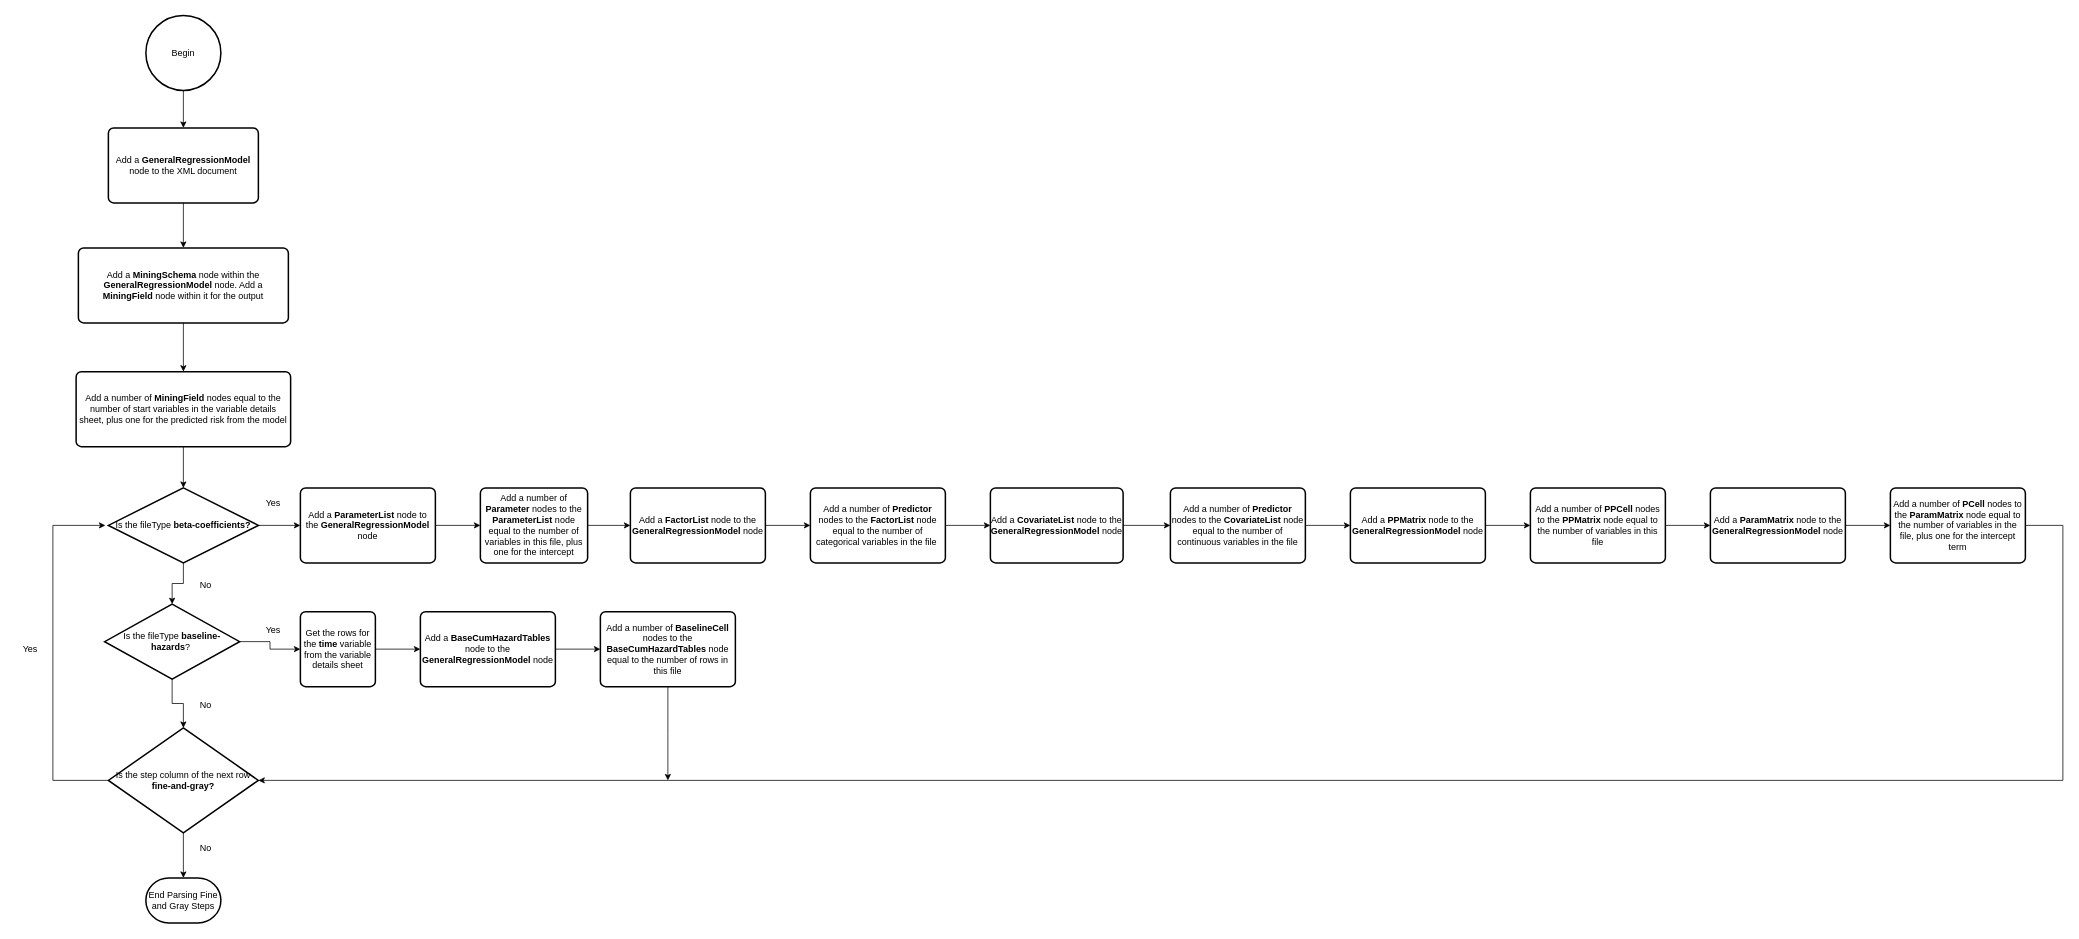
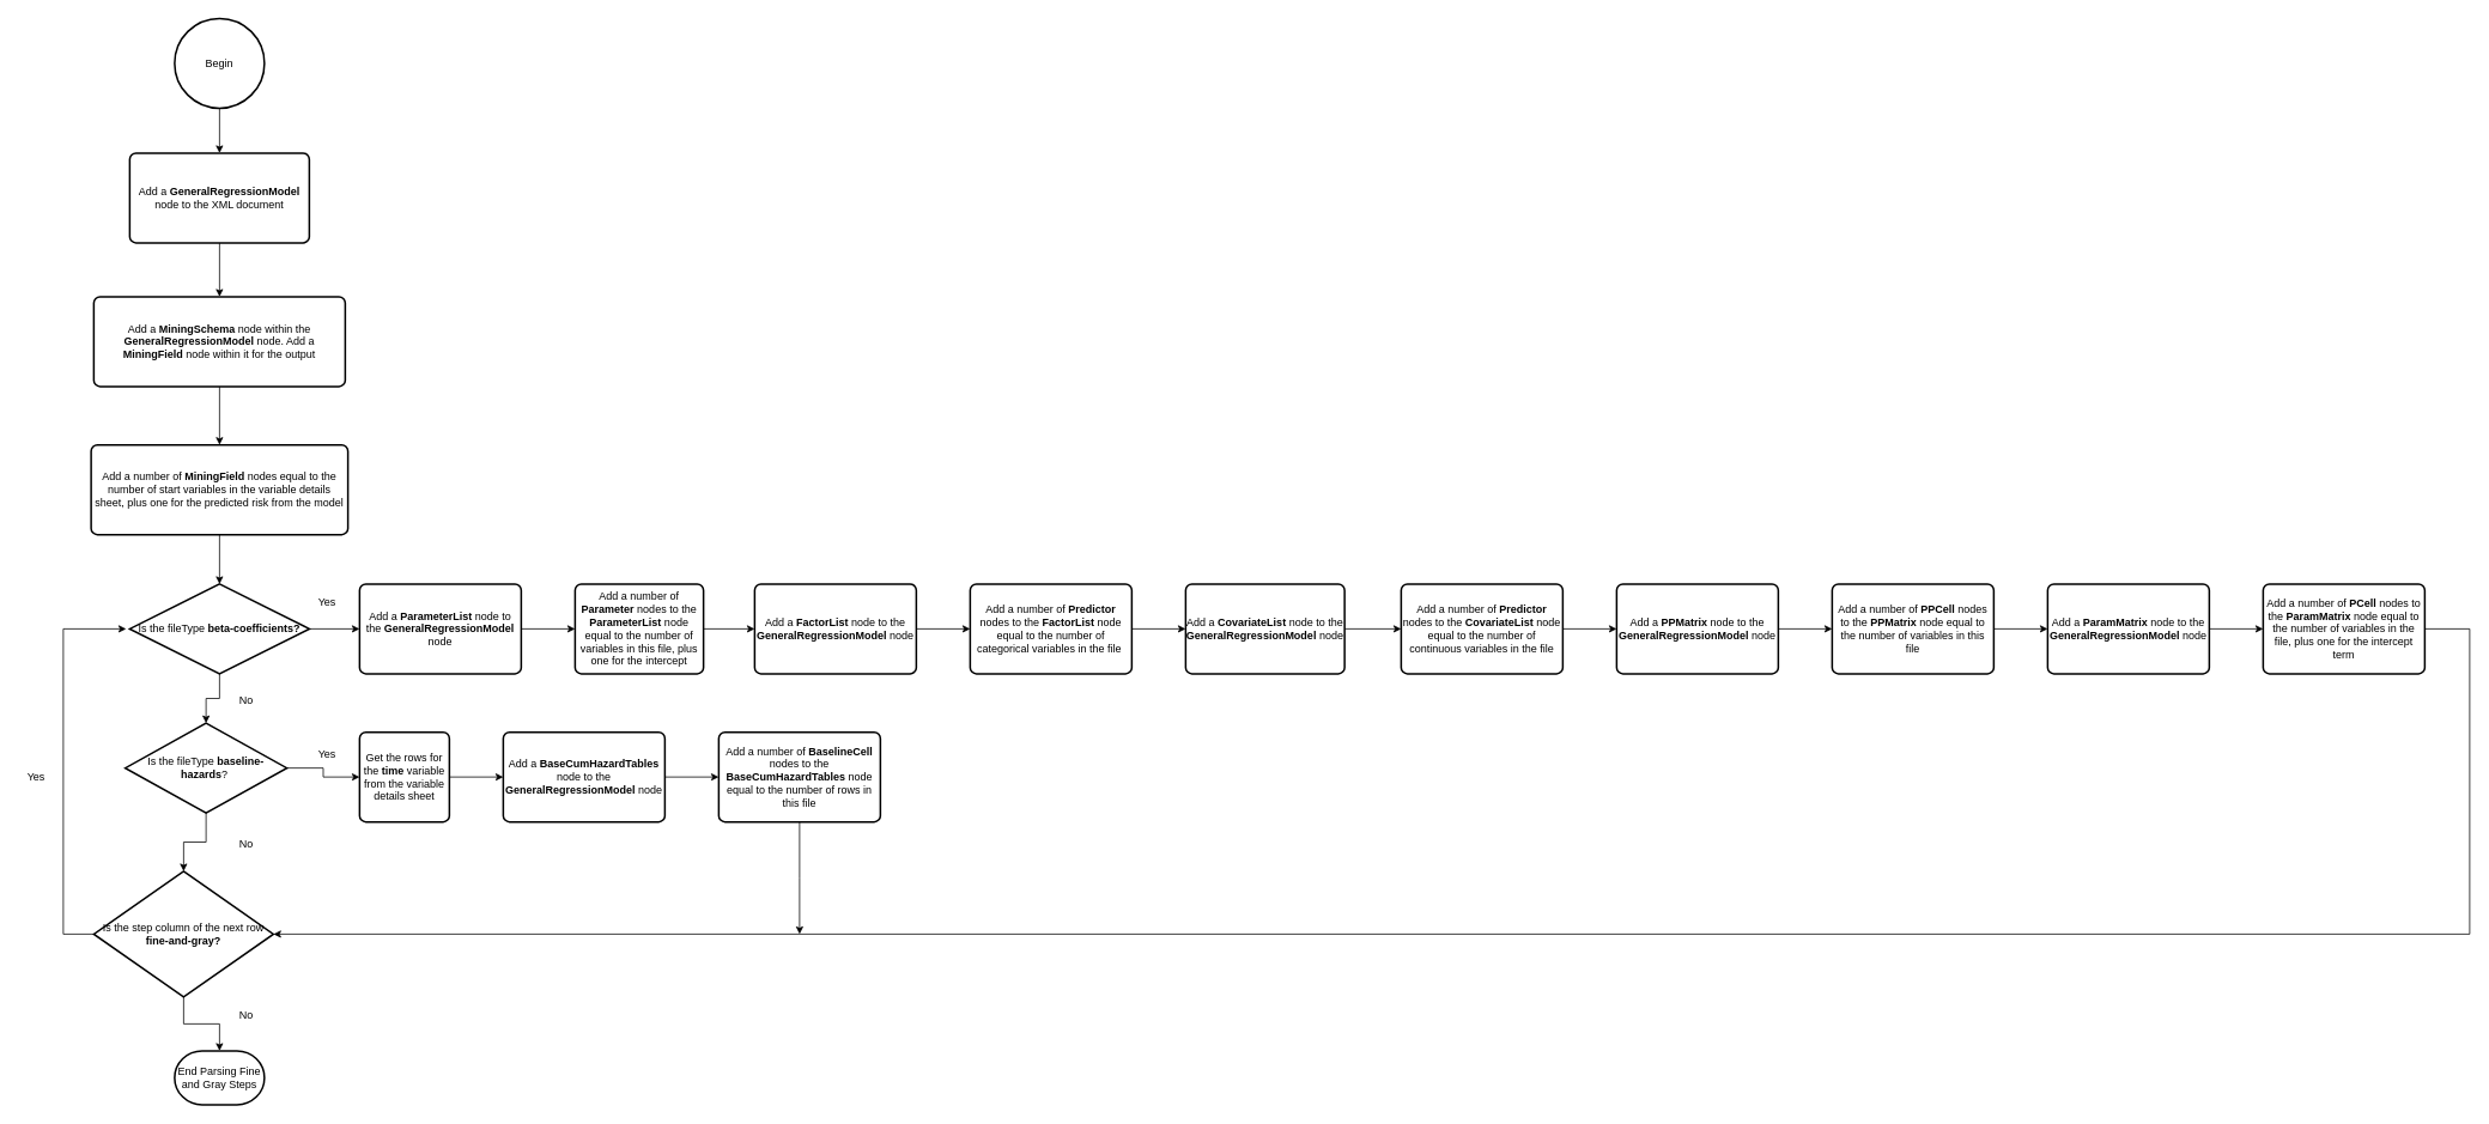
  <mxCell id="0" />
  <mxCell id="1" parent="0" />
  <mxCell id="2" value="" style="edgeStyle=orthogonalEdgeStyle;rounded=0;orthogonalLoop=1;jettySize=auto;html=1;" edge="1" parent="1" source="3" target="5"><mxGeometry relative="1" as="geometry" /></mxCell>
  <mxCell id="3" value="Begin" style="strokeWidth=2;html=1;shape=mxgraph.flowchart.start_2;whiteSpace=wrap;" vertex="1" parent="1"><mxGeometry x="194" y="20" width="100" height="100" as="geometry" /></mxCell>
  <mxCell id="4" value="" style="edgeStyle=orthogonalEdgeStyle;rounded=0;orthogonalLoop=1;jettySize=auto;html=1;" edge="1" parent="1" source="5" target="49"><mxGeometry relative="1" as="geometry" /></mxCell>
  <mxCell id="5" value="Add a &lt;b&gt;GeneralRegressionModel &lt;/b&gt;node to the XML document" style="rounded=1;whiteSpace=wrap;html=1;absoluteArcSize=1;arcSize=14;strokeWidth=2;" vertex="1" parent="1"><mxGeometry x="144" y="170" width="200" height="100" as="geometry" /></mxCell>
  <mxCell id="6" value="" style="edgeStyle=orthogonalEdgeStyle;rounded=0;orthogonalLoop=1;jettySize=auto;html=1;" edge="1" parent="1" source="8" target="31"><mxGeometry relative="1" as="geometry" /></mxCell>
  <mxCell id="7" value="" style="edgeStyle=orthogonalEdgeStyle;rounded=0;orthogonalLoop=1;jettySize=auto;html=1;" edge="1" parent="1" source="8" target="10"><mxGeometry relative="1" as="geometry" /></mxCell>
  <mxCell id="8" value="Is the fileType &lt;b&gt;beta-coefficients?&lt;/b&gt;" style="strokeWidth=2;html=1;shape=mxgraph.flowchart.decision;whiteSpace=wrap;" vertex="1" parent="1"><mxGeometry x="144" y="650" width="200" height="100" as="geometry" /></mxCell>
  <mxCell id="9" value="" style="edgeStyle=orthogonalEdgeStyle;rounded=0;orthogonalLoop=1;jettySize=auto;html=1;" edge="1" parent="1" source="10" target="12"><mxGeometry relative="1" as="geometry" /></mxCell>
  <mxCell id="10" value="Add a &lt;b&gt;ParameterList &lt;/b&gt;node to the &lt;b&gt;GeneralRegressionModel &lt;/b&gt;node" style="rounded=1;whiteSpace=wrap;html=1;absoluteArcSize=1;arcSize=14;strokeWidth=2;" vertex="1" parent="1"><mxGeometry x="400" y="650" width="180" height="100" as="geometry" /></mxCell>
  <mxCell id="11" value="" style="edgeStyle=orthogonalEdgeStyle;rounded=0;orthogonalLoop=1;jettySize=auto;html=1;" edge="1" parent="1" source="12" target="14"><mxGeometry relative="1" as="geometry" /></mxCell>
  <mxCell id="12" value="Add a number of &lt;b&gt;Parameter &lt;/b&gt;nodes to the &lt;b&gt;ParameterList &lt;/b&gt;node equal to the number of variables in this file, plus one for the intercept" style="rounded=1;whiteSpace=wrap;html=1;absoluteArcSize=1;arcSize=14;strokeWidth=2;" vertex="1" parent="1"><mxGeometry x="640" y="650" width="143" height="100" as="geometry" /></mxCell>
  <mxCell id="13" value="" style="edgeStyle=orthogonalEdgeStyle;rounded=0;orthogonalLoop=1;jettySize=auto;html=1;" edge="1" parent="1" source="14" target="16"><mxGeometry relative="1" as="geometry" /></mxCell>
  <mxCell id="14" value="Add a &lt;b&gt;FactorList &lt;/b&gt;node to the &lt;b&gt;GeneralRegressionModel &lt;/b&gt;node" style="rounded=1;whiteSpace=wrap;html=1;absoluteArcSize=1;arcSize=14;strokeWidth=2;" vertex="1" parent="1"><mxGeometry x="840" y="650" width="180" height="100" as="geometry" /></mxCell>
  <mxCell id="15" value="" style="edgeStyle=orthogonalEdgeStyle;rounded=0;orthogonalLoop=1;jettySize=auto;html=1;" edge="1" parent="1" source="16" target="18"><mxGeometry relative="1" as="geometry" /></mxCell>
  <mxCell id="16" value="Add a number of&amp;nbsp;&lt;b&gt;Predictor &lt;/b&gt;nodes to the &lt;b&gt;FactorList &lt;/b&gt;node equal to the number of categorical variables in the file&amp;nbsp;" style="rounded=1;whiteSpace=wrap;html=1;absoluteArcSize=1;arcSize=14;strokeWidth=2;" vertex="1" parent="1"><mxGeometry x="1080" y="650" width="180" height="100" as="geometry" /></mxCell>
  <mxCell id="17" value="" style="edgeStyle=orthogonalEdgeStyle;rounded=0;orthogonalLoop=1;jettySize=auto;html=1;" edge="1" parent="1" source="18" target="20"><mxGeometry relative="1" as="geometry" /></mxCell>
  <mxCell id="18" value="Add a &lt;b&gt;CovariateList &lt;/b&gt;node to the &lt;b&gt;GeneralRegressionModel &lt;/b&gt;node" style="rounded=1;whiteSpace=wrap;html=1;absoluteArcSize=1;arcSize=14;strokeWidth=2;" vertex="1" parent="1"><mxGeometry x="1320" y="650" width="177" height="100" as="geometry" /></mxCell>
  <mxCell id="19" value="" style="edgeStyle=orthogonalEdgeStyle;rounded=0;orthogonalLoop=1;jettySize=auto;html=1;" edge="1" parent="1" source="20" target="22"><mxGeometry relative="1" as="geometry" /></mxCell>
  <mxCell id="20" value="Add a number of &lt;b&gt;Predictor &lt;/b&gt;nodes to the &lt;b&gt;CovariateList &lt;/b&gt;node equal to the number of continuous variables in the file" style="rounded=1;whiteSpace=wrap;html=1;absoluteArcSize=1;arcSize=14;strokeWidth=2;" vertex="1" parent="1"><mxGeometry x="1560" y="650" width="180" height="100" as="geometry" /></mxCell>
  <mxCell id="21" value="" style="edgeStyle=orthogonalEdgeStyle;rounded=0;orthogonalLoop=1;jettySize=auto;html=1;" edge="1" parent="1" source="22" target="24"><mxGeometry relative="1" as="geometry" /></mxCell>
  <mxCell id="22" value="Add a &lt;b&gt;PPMatrix &lt;/b&gt;node to the &lt;b&gt;GeneralRegressionModel &lt;/b&gt;node" style="rounded=1;whiteSpace=wrap;html=1;absoluteArcSize=1;arcSize=14;strokeWidth=2;" vertex="1" parent="1"><mxGeometry x="1800" y="650" width="180" height="100" as="geometry" /></mxCell>
  <mxCell id="23" value="" style="edgeStyle=orthogonalEdgeStyle;rounded=0;orthogonalLoop=1;jettySize=auto;html=1;" edge="1" parent="1" source="24" target="26"><mxGeometry relative="1" as="geometry" /></mxCell>
  <mxCell id="24" value="Add a number of &lt;b&gt;PPCell &lt;/b&gt;nodes to the &lt;b&gt;PPMatrix &lt;/b&gt;node equal to the number of variables in this file" style="rounded=1;whiteSpace=wrap;html=1;absoluteArcSize=1;arcSize=14;strokeWidth=2;" vertex="1" parent="1"><mxGeometry x="2040" y="650" width="180" height="100" as="geometry" /></mxCell>
  <mxCell id="25" value="" style="edgeStyle=orthogonalEdgeStyle;rounded=0;orthogonalLoop=1;jettySize=auto;html=1;" edge="1" parent="1" source="26" target="28"><mxGeometry relative="1" as="geometry" /></mxCell>
  <mxCell id="26" value="Add a &lt;b&gt;ParamMatrix &lt;/b&gt;node to the &lt;b&gt;GeneralRegressionModel &lt;/b&gt;node" style="rounded=1;whiteSpace=wrap;html=1;absoluteArcSize=1;arcSize=14;strokeWidth=2;" vertex="1" parent="1"><mxGeometry x="2280" y="650" width="180" height="100" as="geometry" /></mxCell>
  <mxCell id="27" style="edgeStyle=orthogonalEdgeStyle;rounded=0;orthogonalLoop=1;jettySize=auto;html=1;entryX=1;entryY=0.5;entryDx=0;entryDy=0;entryPerimeter=0;" edge="1" parent="1" source="28" target="40"><mxGeometry relative="1" as="geometry"><Array as="points"><mxPoint x="2750" y="700" /><mxPoint x="2750" y="1040" /></Array></mxGeometry></mxCell>
  <mxCell id="28" value="Add a number of &lt;b&gt;PCell &lt;/b&gt;nodes to the &lt;b&gt;ParamMatrix&lt;/b&gt;&amp;nbsp;node equal to the number of variables in the file, plus one for the intercept term" style="rounded=1;whiteSpace=wrap;html=1;absoluteArcSize=1;arcSize=14;strokeWidth=2;" vertex="1" parent="1"><mxGeometry x="2520" y="650" width="180" height="100" as="geometry" /></mxCell>
  <mxCell id="29" value="" style="edgeStyle=orthogonalEdgeStyle;rounded=0;orthogonalLoop=1;jettySize=auto;html=1;" edge="1" parent="1" source="31" target="40"><mxGeometry relative="1" as="geometry" /></mxCell>
  <mxCell id="30" value="" style="edgeStyle=orthogonalEdgeStyle;rounded=0;orthogonalLoop=1;jettySize=auto;html=1;" edge="1" parent="1" source="31" target="33"><mxGeometry relative="1" as="geometry" /></mxCell>
  <mxCell id="31" value="Is the fileType &lt;b&gt;baseline-hazards&lt;/b&gt;?&amp;nbsp;" style="strokeWidth=2;html=1;shape=mxgraph.flowchart.decision;whiteSpace=wrap;" vertex="1" parent="1"><mxGeometry x="139" y="805" width="180" height="100" as="geometry" /></mxCell>
  <mxCell id="32" value="" style="edgeStyle=orthogonalEdgeStyle;rounded=0;orthogonalLoop=1;jettySize=auto;html=1;" edge="1" parent="1" source="33" target="35"><mxGeometry relative="1" as="geometry" /></mxCell>
  <mxCell id="33" value="Get the rows for the &lt;b&gt;time&lt;/b&gt;&amp;nbsp;variable from the variable details sheet" style="rounded=1;whiteSpace=wrap;html=1;absoluteArcSize=1;arcSize=14;strokeWidth=2;" vertex="1" parent="1"><mxGeometry x="400" y="815" width="100" height="100" as="geometry" /></mxCell>
  <mxCell id="34" value="" style="edgeStyle=orthogonalEdgeStyle;rounded=0;orthogonalLoop=1;jettySize=auto;html=1;" edge="1" parent="1" source="35" target="37"><mxGeometry relative="1" as="geometry" /></mxCell>
  <mxCell id="35" value="Add a &lt;b&gt;BaseCumHazardTables &lt;/b&gt;node to the &lt;b&gt;GeneralRegressionModel &lt;/b&gt;node" style="rounded=1;whiteSpace=wrap;html=1;absoluteArcSize=1;arcSize=14;strokeWidth=2;" vertex="1" parent="1"><mxGeometry x="560" y="815" width="180" height="100" as="geometry" /></mxCell>
  <mxCell id="36" style="edgeStyle=orthogonalEdgeStyle;rounded=0;orthogonalLoop=1;jettySize=auto;html=1;" edge="1" parent="1" source="37"><mxGeometry relative="1" as="geometry"><mxPoint x="890" y="1040" as="targetPoint" /></mxGeometry></mxCell>
  <mxCell id="37" value="Add a number of &lt;b&gt;BaselineCell &lt;/b&gt;nodes to the &lt;b&gt;BaseCumHazardTables&lt;/b&gt;&amp;nbsp;node equal to the number of rows in this file" style="rounded=1;whiteSpace=wrap;html=1;absoluteArcSize=1;arcSize=14;strokeWidth=2;" vertex="1" parent="1"><mxGeometry x="800" y="815" width="180" height="100" as="geometry" /></mxCell>
  <mxCell id="38" value="" style="edgeStyle=orthogonalEdgeStyle;rounded=0;orthogonalLoop=1;jettySize=auto;html=1;" edge="1" parent="1" source="40" target="41"><mxGeometry relative="1" as="geometry" /></mxCell>
  <mxCell id="39" style="edgeStyle=orthogonalEdgeStyle;rounded=0;orthogonalLoop=1;jettySize=auto;html=1;" edge="1" parent="1" source="40"><mxGeometry relative="1" as="geometry"><mxPoint x="140" y="700" as="targetPoint" /><Array as="points"><mxPoint x="70" y="1040" /><mxPoint x="70" y="700" /></Array></mxGeometry></mxCell>
- <mxCell id="40" value="Is the step column of the next row &lt;b&gt;fine-and-gray?&lt;/b&gt;" style="strokeWidth=2;html=1;shape=mxgraph.flowchart.decision;whiteSpace=wrap;" vertex="1" parent="1"><mxGeometry x="144" y="970" width="200" height="140" as="geometry" /></mxCell>
+ <mxCell id="40" value="Is the step column of the next row &lt;b&gt;fine-and-gray?&lt;/b&gt;" style="strokeWidth=2;html=1;shape=mxgraph.flowchart.decision;whiteSpace=wrap;" vertex="1" parent="1"><mxGeometry x="104" y="970" width="200" height="140" as="geometry" /></mxCell>
  <mxCell id="41" value="End Parsing Fine and Gray Steps" style="strokeWidth=2;html=1;shape=mxgraph.flowchart.terminator;whiteSpace=wrap;" vertex="1" parent="1"><mxGeometry x="194" y="1170" width="100" height="60" as="geometry" /></mxCell>
  <mxCell id="42" value="Yes" style="text;html=1;strokeColor=none;fillColor=none;align=center;verticalAlign=middle;whiteSpace=wrap;rounded=0;" vertex="1" parent="1"><mxGeometry x="344" y="660" width="40" height="20" as="geometry" /></mxCell>
  <mxCell id="43" value="Yes" style="text;html=1;strokeColor=none;fillColor=none;align=center;verticalAlign=middle;whiteSpace=wrap;rounded=0;" vertex="1" parent="1"><mxGeometry x="344" y="830" width="40" height="20" as="geometry" /></mxCell>
  <mxCell id="44" value="No" style="text;html=1;strokeColor=none;fillColor=none;align=center;verticalAlign=middle;whiteSpace=wrap;rounded=0;" vertex="1" parent="1"><mxGeometry x="254" y="770" width="40" height="20" as="geometry" /></mxCell>
  <mxCell id="45" value="No" style="text;html=1;strokeColor=none;fillColor=none;align=center;verticalAlign=middle;whiteSpace=wrap;rounded=0;" vertex="1" parent="1"><mxGeometry x="254" y="930" width="40" height="20" as="geometry" /></mxCell>
  <mxCell id="46" value="No" style="text;html=1;strokeColor=none;fillColor=none;align=center;verticalAlign=middle;whiteSpace=wrap;rounded=0;" vertex="1" parent="1"><mxGeometry x="254" y="1120" width="40" height="20" as="geometry" /></mxCell>
  <mxCell id="47" value="Yes" style="text;html=1;strokeColor=none;fillColor=none;align=center;verticalAlign=middle;whiteSpace=wrap;rounded=0;" vertex="1" parent="1"><mxGeometry x="20" y="855" width="40" height="20" as="geometry" /></mxCell>
  <mxCell id="48" value="" style="edgeStyle=orthogonalEdgeStyle;rounded=0;orthogonalLoop=1;jettySize=auto;html=1;" edge="1" parent="1" source="49" target="51"><mxGeometry relative="1" as="geometry" /></mxCell>
  <mxCell id="49" value="Add a &lt;b&gt;MiningSchema &lt;/b&gt;node within the &lt;b&gt;GeneralRegressionModel &lt;/b&gt;node. Add a &lt;b&gt;MiningField &lt;/b&gt;node within it for the output" style="rounded=1;whiteSpace=wrap;html=1;absoluteArcSize=1;arcSize=14;strokeWidth=2;" vertex="1" parent="1"><mxGeometry x="104" y="330" width="280" height="100" as="geometry" /></mxCell>
  <mxCell id="50" value="" style="edgeStyle=orthogonalEdgeStyle;rounded=0;orthogonalLoop=1;jettySize=auto;html=1;" edge="1" parent="1" source="51" target="8"><mxGeometry relative="1" as="geometry" /></mxCell>
  <mxCell id="51" value="Add a number of &lt;b&gt;MiningField &lt;/b&gt;nodes equal to the number of start variables in the variable details sheet, plus one for the predicted risk from the model" style="rounded=1;whiteSpace=wrap;html=1;absoluteArcSize=1;arcSize=14;strokeWidth=2;" vertex="1" parent="1"><mxGeometry x="101" y="495" width="286" height="100" as="geometry" /></mxCell>
